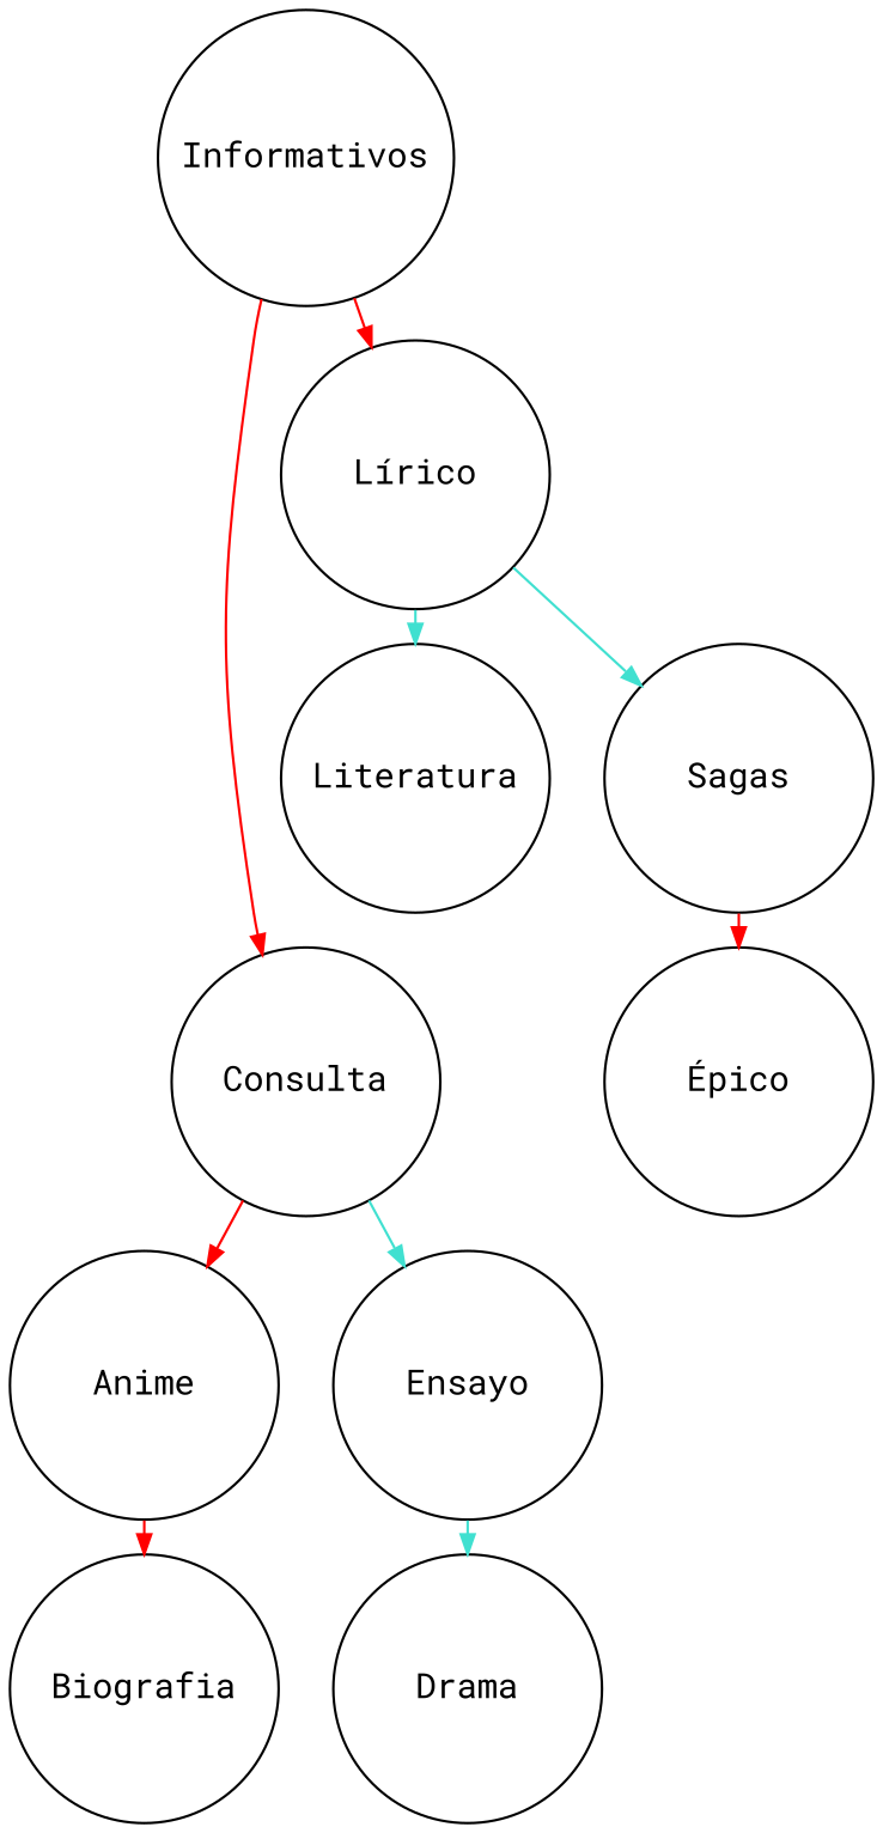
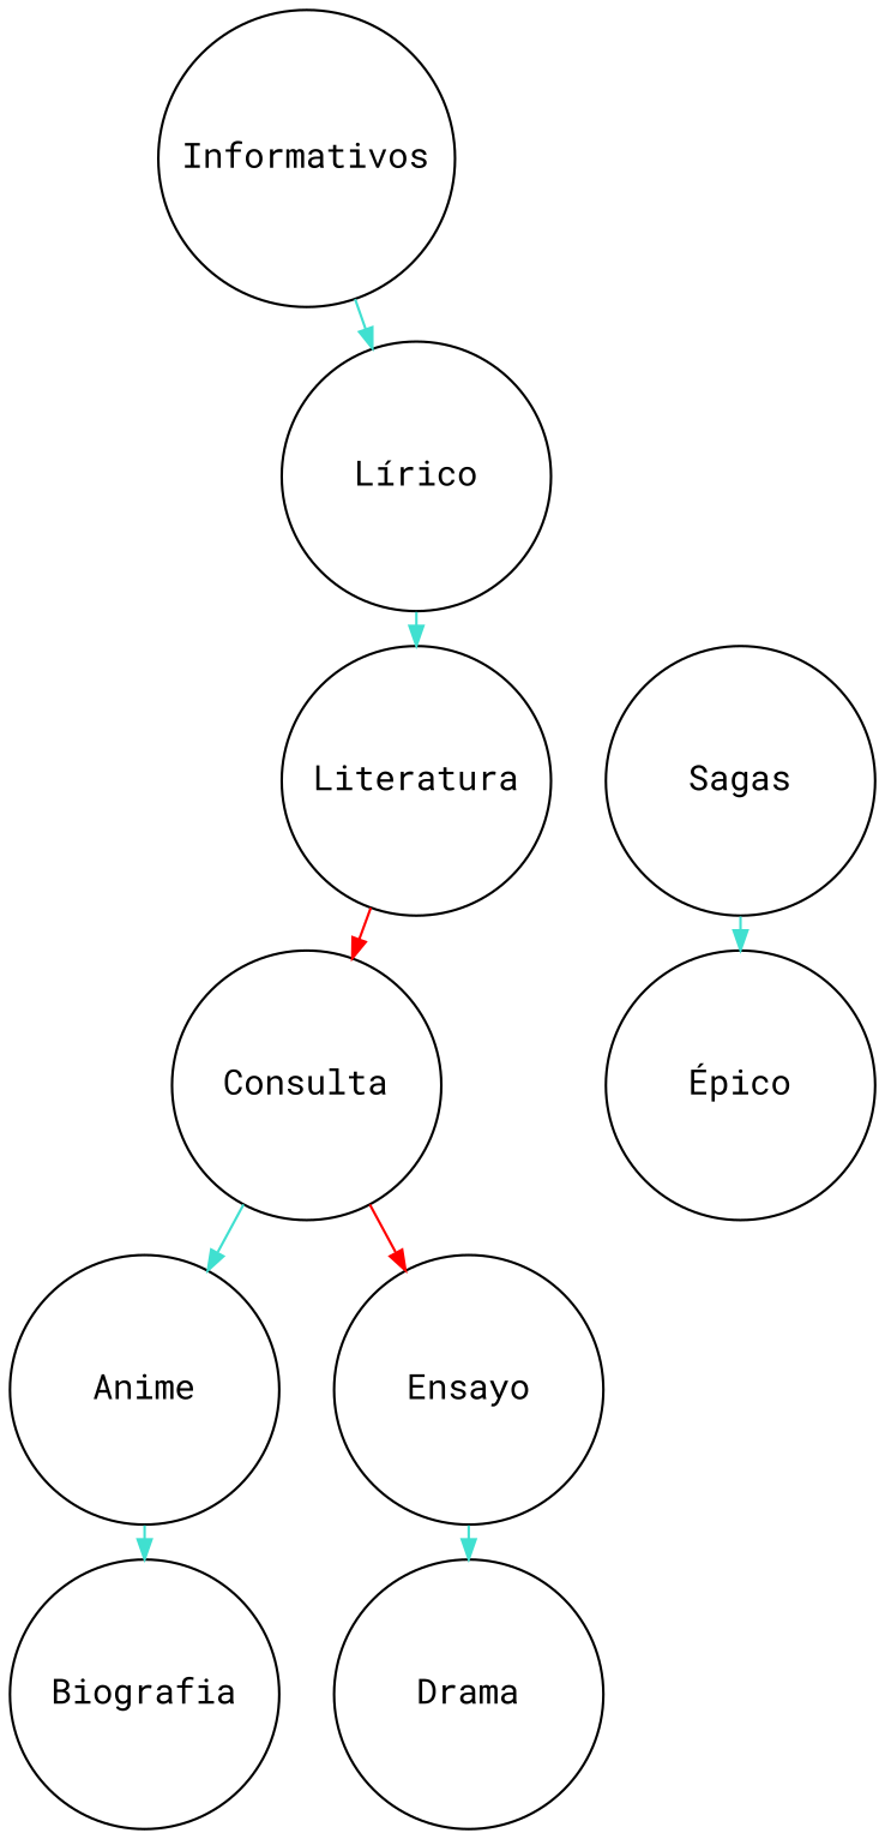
  digraph {
    fontname="Roboto Mono"
    nodesep=0.3
    ranksep=0.2
    node [fixed=true fontname="Roboto Mono" shape=circle]
    edge [arrowsize=0.8 color="#40e0d0" fontname="Roboto Mono"]
    Informativos [height=1.5 width=1.5]
    Consulta [height=1.5 width=1.5]
    "Lírico" [height=1.5 width=1.5]
    Anime [height=1.5 width=1.5]
    Ensayo [height=1.5 width=1.5]
    Literatura [height=1.5 width=1.5]
    Sagas [height=1.5 width=1.5]
    Biografia [height=1.5 width=1.5]
    Drama [height=1.5 width=1.5]
    "Épico" [height=1.5 width=1.5]
-   Informativos -> Consulta [color="#ff0000"]
-   Informativos -> "Lírico" [color="#ff0000"]
-   Consulta -> Anime [color="#ff0000"]
-   Consulta -> Ensayo
+   Literatura -> Consulta [color="#ff0000"]
+   Informativos -> "Lírico"
+   Consulta -> Anime
+   Consulta -> Ensayo [color="#ff0000"]
    "Lírico" -> Literatura
-   "Lírico" -> Sagas
-   Anime -> Biografia [color="#ff0000"]
+   Anime -> Biografia
    Ensayo -> Drama
-   Sagas -> "Épico" [color="#ff0000"]
+   Sagas -> "Épico"
  }
